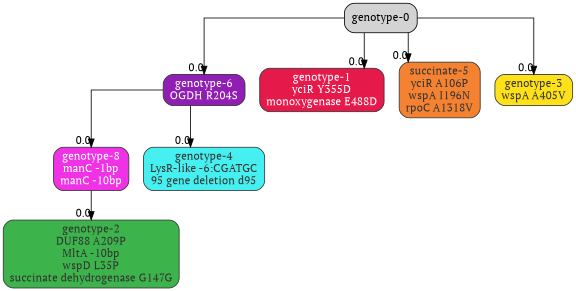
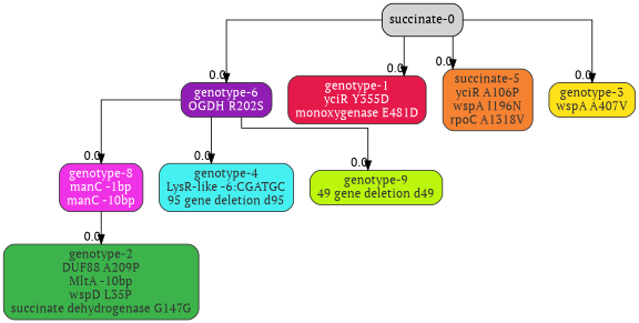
  strict graph {
    fontname="PT Serif"
    splines=ortho
    node [color="#333333" fontcolor="#333333" fontname="PT Serif" shape=box style="filled,rounded"]
    edge [dir=forward fontname="PT Serif" headlabel=0.0 labeldistance=2.0]
-   n1 [fillcolor="#911eb4" fontcolor="#FFFFFF" label="genotype-6\nOGDH R204S"]
+   n1 [fillcolor="#911eb4" fontcolor="#FFFFFF" label="genotype-6\nOGDH R202S"]
    n2 [fillcolor="#f032e6" fontcolor="#FFFFFF" label="genotype-8\nmanC -1bp\nmanC -10bp"]
    n3 [fillcolor="#46f0f0" label="genotype-4\nLysR-like -6:CGATGC\n95 gene deletion d95"]
+   n4 [fillcolor="#bcf60c" label="genotype-9\n49 gene deletion d49"]
    n5 [fillcolor="#3cb44b" label="genotype-2\nDUF88 A209P\nMltA -10bp\nwspD L35P\nsuccinate dehydrogenase G147G"]
-   n6 [fillcolor="#e6194b" fontcolor="#FFFFFF" label="genotype-1\nyciR Y355D\nmonoxygenase E488D"]
+   n6 [fillcolor="#e6194b" fontcolor="#FFFFFF" label="genotype-1\nyciR Y355D\nmonoxygenase E481D"]
    n7 [fillcolor="#f58231" label="succinate-5\nyciR A106P\nwspA I196N\nrpoC A1318V"]
-   n8 [fillcolor="#ffe119" label="genotype-3\nwspA A405V"]
-   "genotype-0" [color="" fontcolor=""]
+   n8 [fillcolor="#ffe119" label="genotype-3\nwspA A407V"]
+   "genotype-0" [label="succinate-0" color="" fontcolor=""]
    n1 -- n2
    n1 -- n3
+   n1 -- n4
    n2 -- n5
    "genotype-0" -- n1
    "genotype-0" -- n6
    "genotype-0" -- n7
    "genotype-0" -- n8
  }
